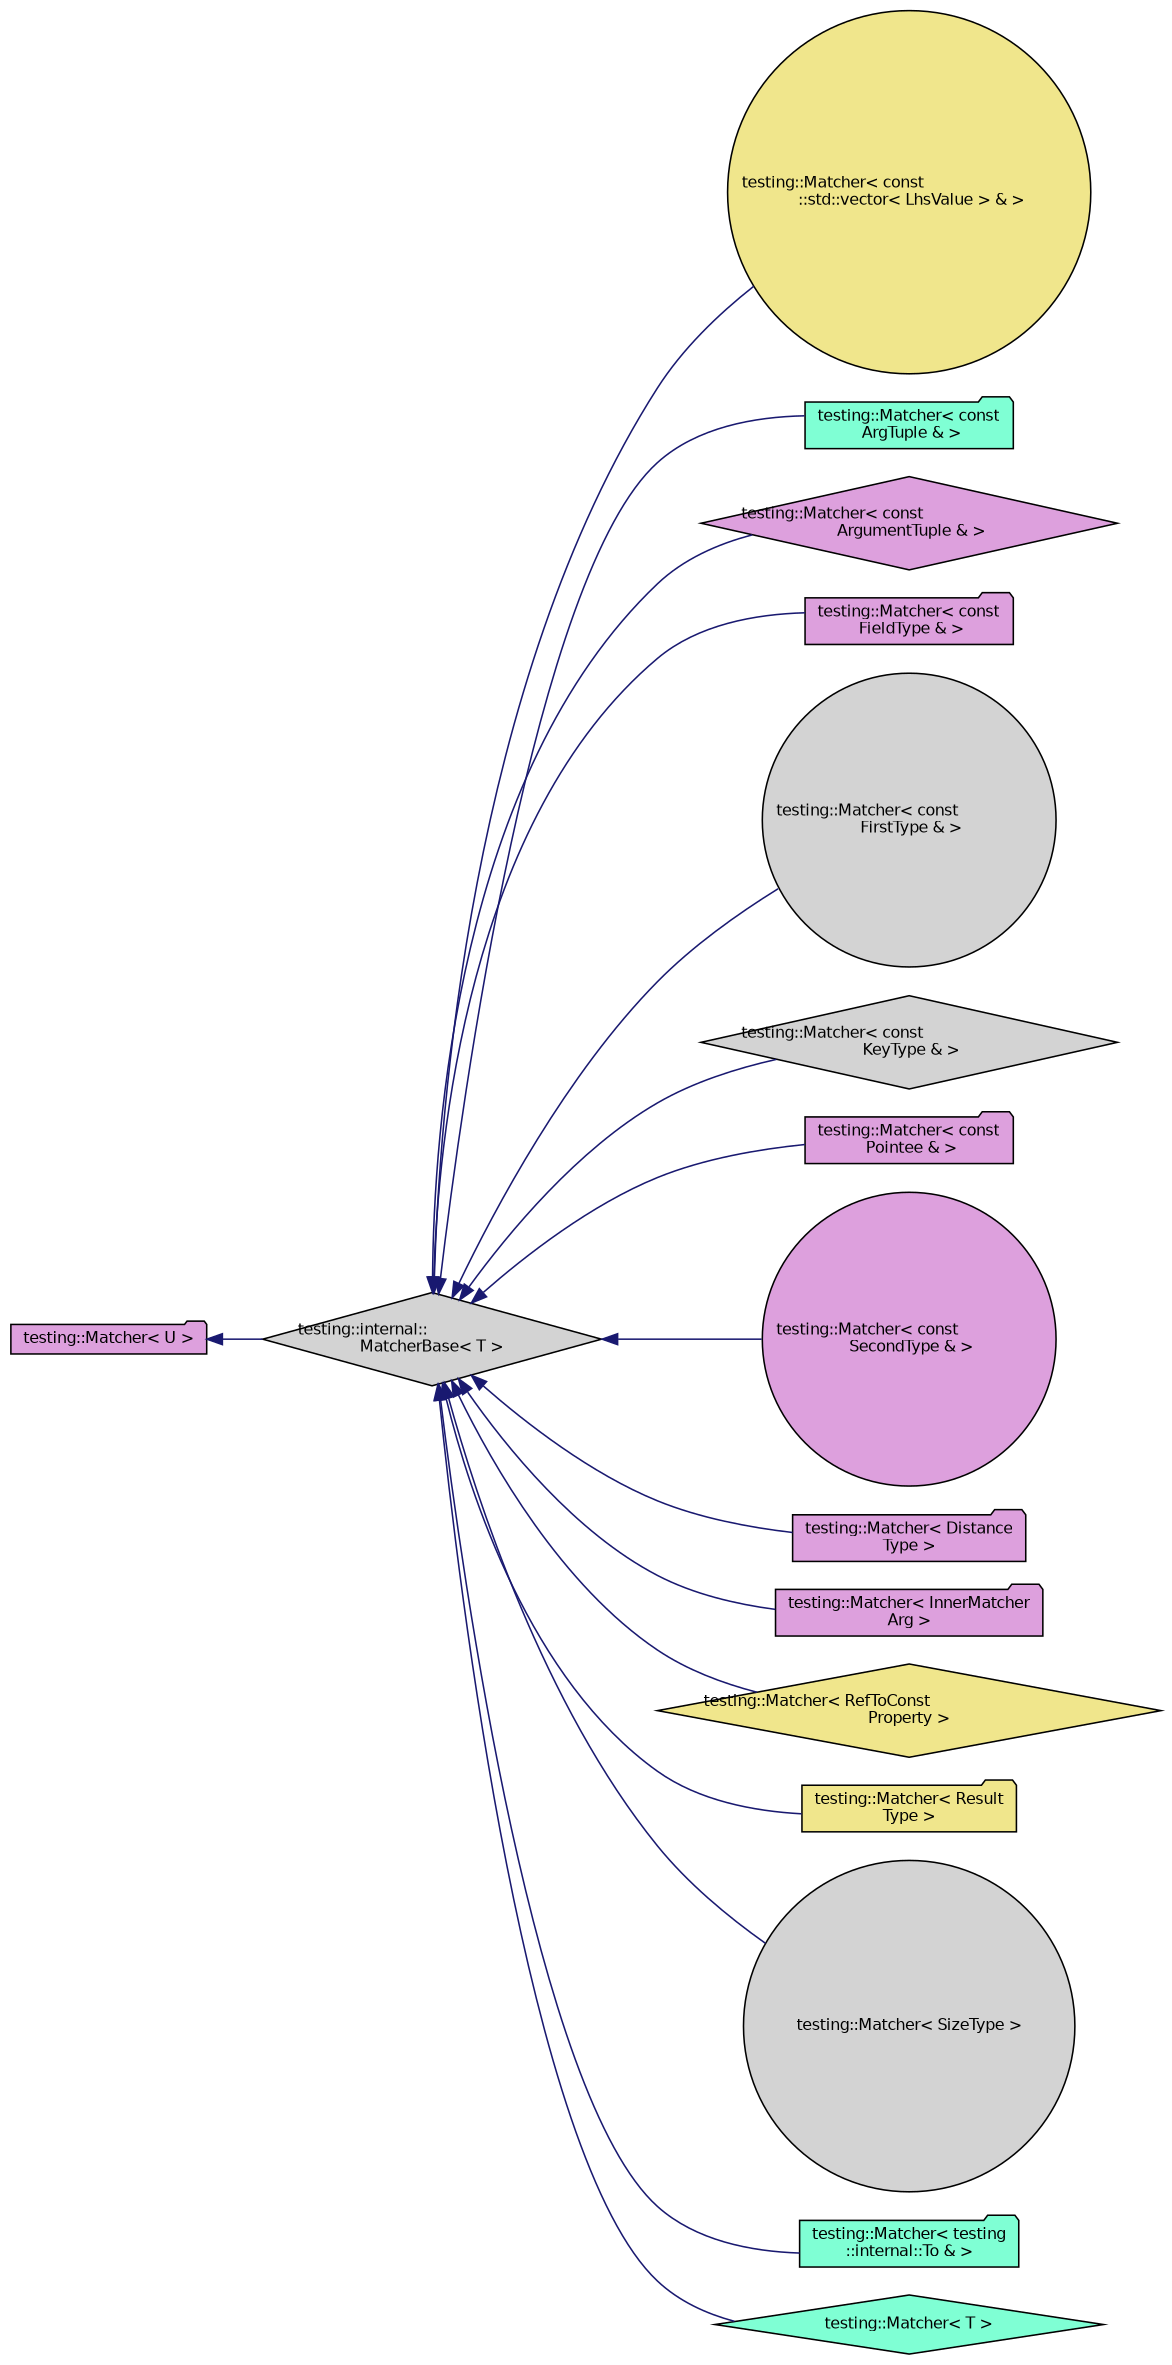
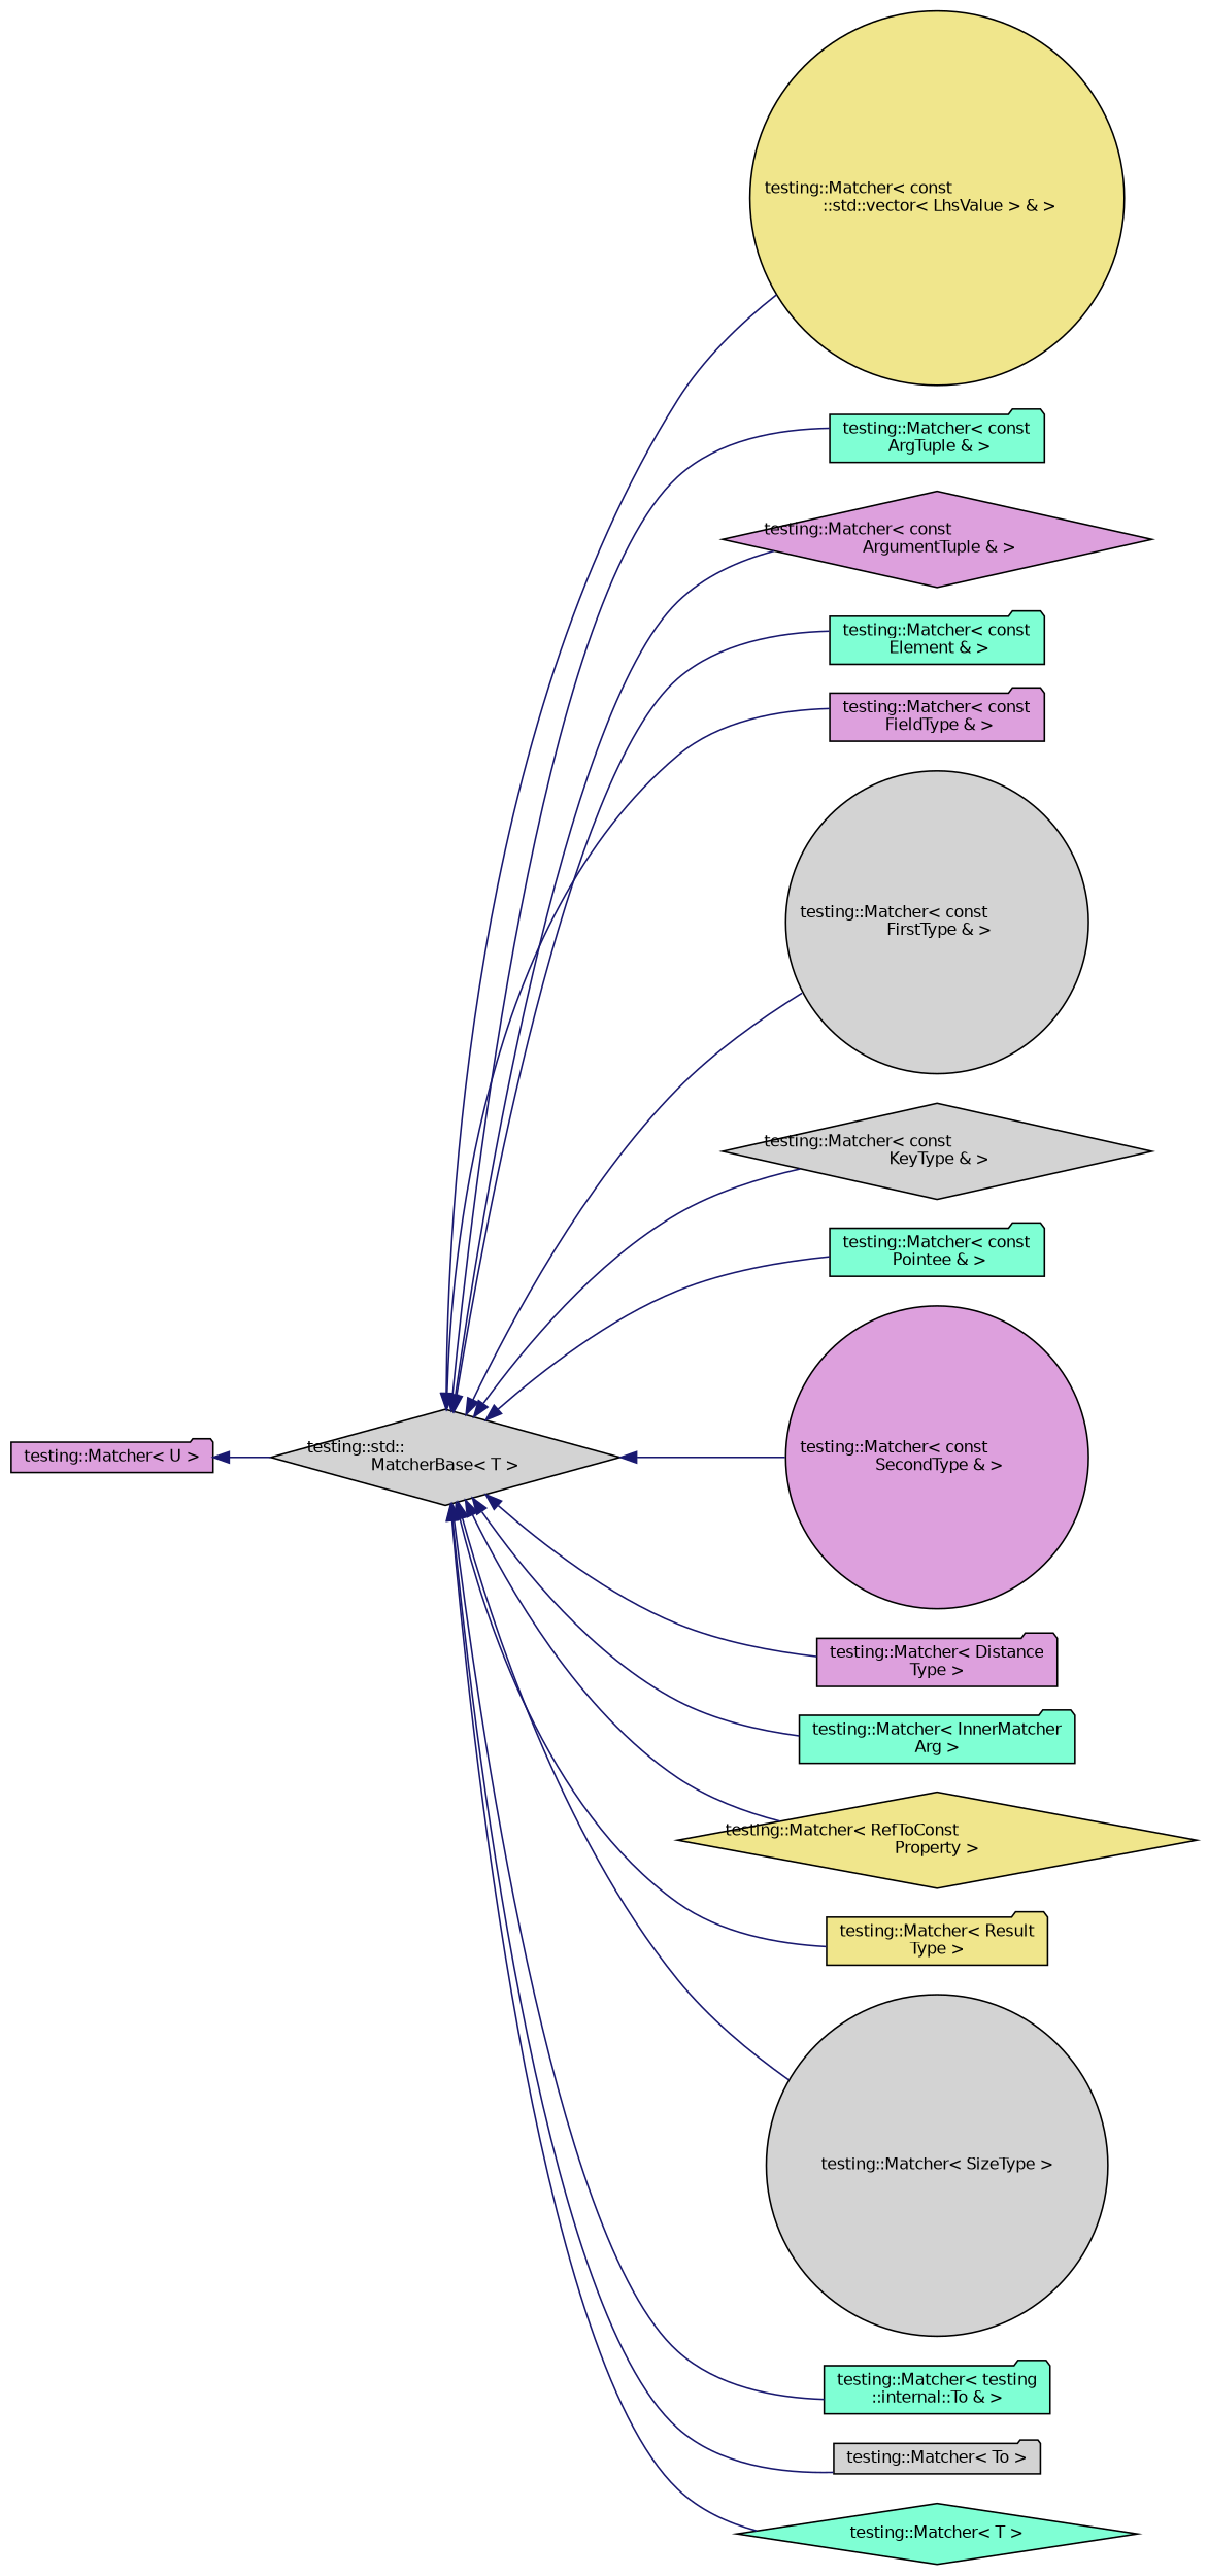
  digraph {
    rankdir=LR
    node [color=black fillcolor=plum fontname=Helvetica fontsize=10 shape=folder style=filled]
    edge [color=midnightblue dir=back fontname=Helvetica fontsize=10 labelfontname=Helvetica labelfontsize=10 style=solid]
-   n1 [fillcolor=lightgrey height=0.2 label="testing::internal::\lMatcherBase\< T \>" shape=diamond width=0.4]
+   n1 [fillcolor=lightgrey height=0.2 label="testing::std::\lMatcherBase\< T \>" shape=diamond width=0.4]
    n2 [fillcolor=khaki height=0.2 label="testing::Matcher\< const\l ::std::vector\< LhsValue \> & \>" shape=circle width=0.4]
    n3 [fillcolor=aquamarine height=0.2 label="testing::Matcher\< const\l ArgTuple & \>" width=0.4]
    n4 [height=0.2 label="testing::Matcher\< const\l ArgumentTuple & \>" shape=diamond width=0.4]
+   n5 [fillcolor=aquamarine height=0.2 label="testing::Matcher\< const\l Element & \>" width=0.4]
    n6 [height=0.2 label="testing::Matcher\< const\l FieldType & \>" width=0.4]
    n7 [fillcolor=lightgrey height=0.2 label="testing::Matcher\< const\l FirstType & \>" shape=circle width=0.4]
    n8 [fillcolor=lightgrey height=0.2 label="testing::Matcher\< const\l KeyType & \>" shape=diamond width=0.4]
-   n9 [height=0.2 label="testing::Matcher\< const\l Pointee & \>" width=0.4]
+   n9 [fillcolor=aquamarine height=0.2 label="testing::Matcher\< const\l Pointee & \>" width=0.4]
    n10 [height=0.2 label="testing::Matcher\< const\l SecondType & \>" shape=circle width=0.4]
    n11 [height=0.2 label="testing::Matcher\< Distance\lType \>" width=0.4]
-   n12 [height=0.2 label="testing::Matcher\< InnerMatcher\lArg \>" width=0.4]
+   n12 [fillcolor=aquamarine height=0.2 label="testing::Matcher\< InnerMatcher\lArg \>" width=0.4]
    n13 [fillcolor=khaki height=0.2 label="testing::Matcher\< RefToConst\lProperty \>" shape=diamond width=0.4]
    n14 [fillcolor=khaki height=0.2 label="testing::Matcher\< Result\lType \>" width=0.4]
    n15 [fillcolor=lightgrey height=0.2 label="testing::Matcher\< SizeType \>" shape=circle width=0.4]
    n16 [fillcolor=aquamarine height=0.2 label="testing::Matcher\< testing\l::internal::To & \>" width=0.4]
+   n17 [fillcolor=lightgrey height=0.2 label="testing::Matcher\< To \>" width=0.4]
    n18 [fillcolor=aquamarine height=0.2 label="testing::Matcher\< T \>" shape=diamond width=0.4]
    n19 [height=0.2 label="testing::Matcher\< U \>" width=0.4]
    n1 -> n2
    n1 -> n3
    n1 -> n4
+   n1 -> n5
    n1 -> n6
    n1 -> n7
    n1 -> n8
    n1 -> n9
    n1 -> n10
    n1 -> n11
    n1 -> n12
    n1 -> n13
    n1 -> n14
    n1 -> n15
    n1 -> n16
+   n1 -> n17
    n1 -> n18
    n19 -> n1
  }
